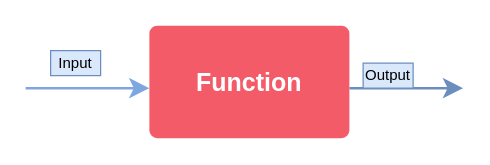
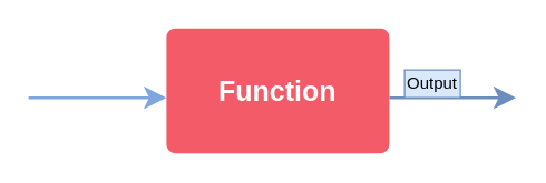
  <mxCell id="0" />
  <mxCell id="1" parent="0" />
  <mxCell id="2" value="&lt;font style=&quot;font-size: 20px&quot; color=&quot;#ffffff&quot;&gt;Function&lt;/font&gt;" style="rounded=1;whiteSpace=wrap;html=1;shadow=0;labelBackgroundColor=none;strokeColor=none;strokeWidth=3;fillColor=#F45B69;fontFamily=Helvetica;fontSize=14;fontColor=#E4FDE1;align=center;spacing=5;fontStyle=1;arcSize=7;perimeterSpacing=2;" parent="1" vertex="1"><mxGeometry x="119" y="20" width="160" height="90" as="geometry" /></mxCell>
  <mxCell id="3" value="" style="endArrow=classic;html=1;fillColor=#F45B69;endSize=10;startSize=10;curved=1;strokeWidth=2;sketch=0;shadow=0;labelBackgroundColor=#114B5F;fontColor=#E4FDE1;strokeColor=#7EA6E0;" parent="1" edge="1"><mxGeometry width="50" height="50" relative="1" as="geometry"><mxPoint x="20" y="70" as="sourcePoint" /><mxPoint x="119" y="70" as="targetPoint" /></mxGeometry></mxCell>
  <mxCell id="4" value="" style="endArrow=classic;html=1;fillColor=#dae8fc;jumpSize=15;endSize=10;startSize=10;strokeWidth=2;labelBackgroundColor=#114B5F;fontColor=#E4FDE1;strokeColor=#6c8ebf;" parent="1" edge="1"><mxGeometry width="50" height="50" relative="1" as="geometry"><mxPoint x="279" y="70" as="sourcePoint" /><mxPoint x="370" y="70" as="targetPoint" /></mxGeometry></mxCell>
- <mxCell id="5" value="Input" style="text;html=1;strokeColor=#6c8ebf;fillColor=#dae8fc;align=center;verticalAlign=middle;whiteSpace=wrap;rounded=0;" vertex="1" parent="1"><mxGeometry x="40" y="40" width="40" height="20" as="geometry" /></mxCell>
  <mxCell id="6" value="Output" style="text;html=1;strokeColor=#6c8ebf;fillColor=#dae8fc;align=center;verticalAlign=middle;whiteSpace=wrap;rounded=0;" vertex="1" parent="1"><mxGeometry x="290" y="50" width="40" height="20" as="geometry" /></mxCell>
